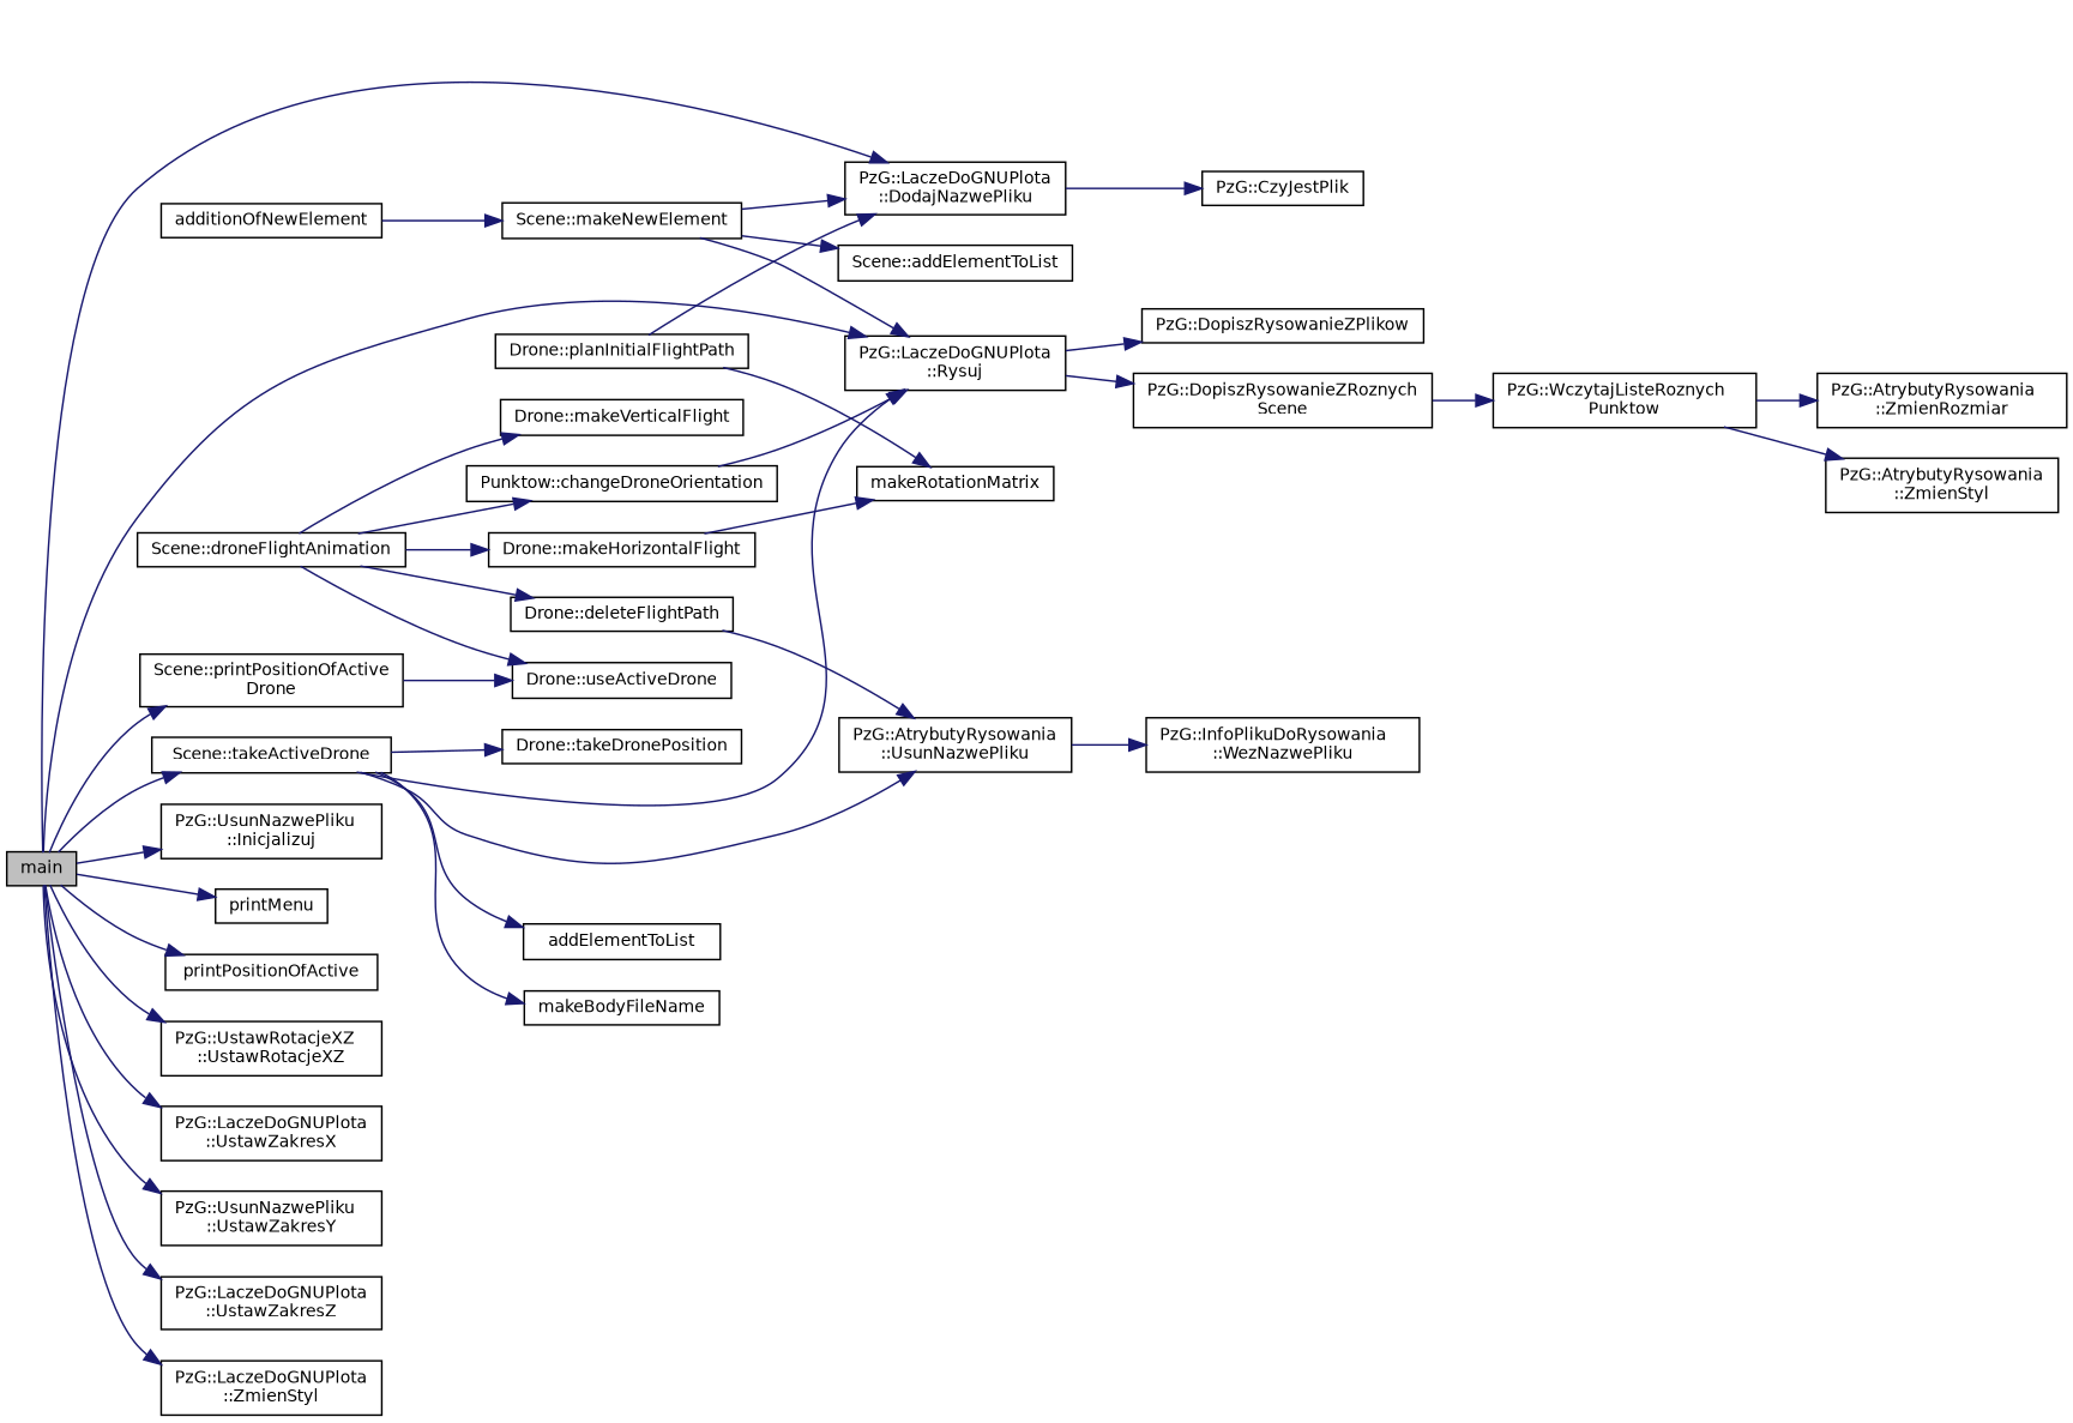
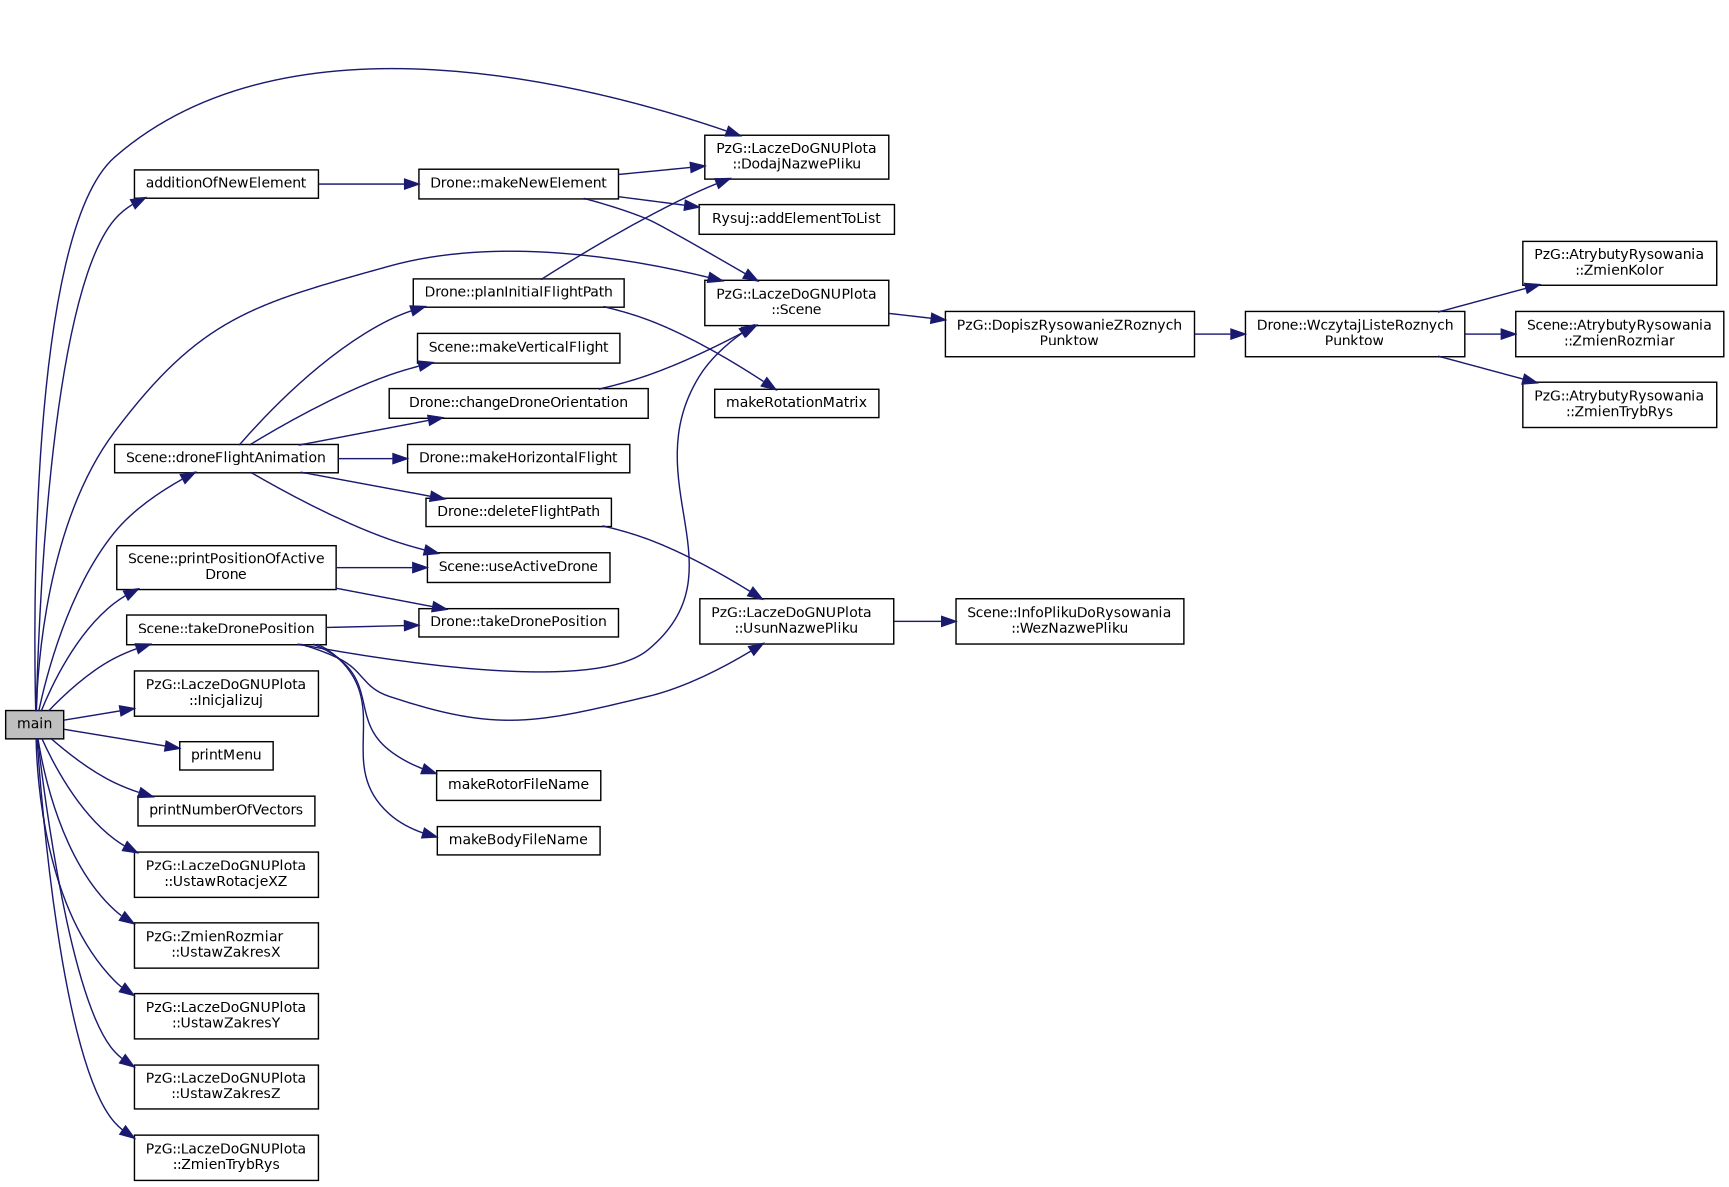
  digraph {
    rankdir=LR
    node [color=black fillcolor=white fontname=Helvetica fontsize=10 shape=record style=filled]
    edge [color=midnightblue fontname=Helvetica fontsize=10 labelfontname=Helvetica labelfontsize=10 style=solid]
    n1 [fillcolor=grey75 fontcolor=black height=0.2 label=main width=0.4]
    n2 [height=0.2 label=additionOfNewElement width=0.4]
    n3 [height=0.2 label="PzG::LaczeDoGNUPlota\l::DodajNazwePliku" width=0.4]
-   n4 [height=0.2 label="PzG::LaczeDoGNUPlota\l::Rysuj" width=0.4]
+   n4 [height=0.2 label="PzG::LaczeDoGNUPlota\l::Scene" width=0.4]
    n5 [height=0.2 label="Scene::droneFlightAnimation" width=0.4]
-   n6 [height=0.2 label="PzG::UsunNazwePliku\l::Inicjalizuj" width=0.4]
+   n6 [height=0.2 label="PzG::LaczeDoGNUPlota\l::Inicjalizuj" width=0.4]
    n7 [height=0.2 label=printMenu width=0.4]
-   n8 [height=0.2 label=printPositionOfActive width=0.4]
+   n8 [height=0.2 label=printNumberOfVectors width=0.4]
    n9 [height=0.2 label="Scene::printPositionOfActive\lDrone" width=0.4]
-   n10 [height=0.2 label="Scene::takeActiveDrone" width=0.4]
-   n11 [height=0.2 label="PzG::UstawRotacjeXZ\l::UstawRotacjeXZ" width=0.4]
-   n12 [height=0.2 label="PzG::LaczeDoGNUPlota\l::UstawZakresX" width=0.4]
-   n13 [height=0.2 label="PzG::UsunNazwePliku\l::UstawZakresY" width=0.4]
+   n10 [height=0.2 label="Scene::takeDronePosition" width=0.4]
+   n11 [height=0.2 label="PzG::LaczeDoGNUPlota\l::UstawRotacjeXZ" width=0.4]
+   n12 [height=0.2 label="PzG::ZmienRozmiar\l::UstawZakresX" width=0.4]
+   n13 [height=0.2 label="PzG::LaczeDoGNUPlota\l::UstawZakresY" width=0.4]
    n14 [height=0.2 label="PzG::LaczeDoGNUPlota\l::UstawZakresZ" width=0.4]
-   n15 [height=0.2 label="PzG::LaczeDoGNUPlota\l::ZmienStyl" width=0.4]
-   n16 [height=0.2 label="Scene::makeNewElement" width=0.4]
-   n17 [height=0.2 label="PzG::CzyJestPlik" width=0.4]
-   n18 [height=0.2 label="PzG::DopiszRysowanieZPlikow" width=0.4]
-   n19 [height=0.2 label="PzG::DopiszRysowanieZRoznych\lScene" width=0.4]
-   n20 [height=0.2 label="Punktow::changeDroneOrientation" width=0.4]
+   n15 [height=0.2 label="PzG::LaczeDoGNUPlota\l::ZmienTrybRys" width=0.4]
+   n16 [height=0.2 label="Drone::makeNewElement" width=0.4]
+   n19 [height=0.2 label="PzG::DopiszRysowanieZRoznych\lPunktow" width=0.4]
+   n20 [height=0.2 label="Drone::changeDroneOrientation" width=0.4]
    n21 [height=0.2 label="Drone::deleteFlightPath" width=0.4]
    n22 [height=0.2 label="Drone::makeHorizontalFlight" width=0.4]
-   n23 [height=0.2 label="Drone::makeVerticalFlight" width=0.4]
+   n23 [height=0.2 label="Scene::makeVerticalFlight" width=0.4]
    n24 [height=0.2 label="Drone::planInitialFlightPath" width=0.4]
-   n25 [height=0.2 label="Drone::useActiveDrone" width=0.4]
+   n25 [height=0.2 label="Scene::useActiveDrone" width=0.4]
    n26 [height=0.2 label="Drone::takeDronePosition" width=0.4]
-   n27 [height=0.2 label="PzG::AtrybutyRysowania\l::UsunNazwePliku" width=0.4]
+   n27 [height=0.2 label="PzG::LaczeDoGNUPlota\l::UsunNazwePliku" width=0.4]
    n28 [height=0.2 label=makeBodyFileName width=0.4]
-   n29 [height=0.2 label=addElementToList width=0.4]
-   n30 [height=0.2 label="Scene::addElementToList" width=0.4]
-   n31 [height=0.2 label="PzG::WczytajListeRoznych\lPunktow" width=0.4]
-   n33 [height=0.2 label="PzG::AtrybutyRysowania\l::ZmienRozmiar" width=0.4]
-   n34 [height=0.2 label="PzG::AtrybutyRysowania\l::ZmienStyl" width=0.4]
-   n35 [height=0.2 label="PzG::InfoPlikuDoRysowania\l::WezNazwePliku" width=0.4]
+   n29 [height=0.2 label=makeRotorFileName width=0.4]
+   n30 [height=0.2 label="Rysuj::addElementToList" width=0.4]
+   n31 [height=0.2 label="Drone::WczytajListeRoznych\lPunktow" width=0.4]
+   n32 [height=0.2 label="PzG::AtrybutyRysowania\l::ZmienKolor" width=0.4]
+   n33 [height=0.2 label="Scene::AtrybutyRysowania\l::ZmienRozmiar" width=0.4]
+   n34 [height=0.2 label="PzG::AtrybutyRysowania\l::ZmienTrybRys" width=0.4]
+   n35 [height=0.2 label="Scene::InfoPlikuDoRysowania\l::WezNazwePliku" width=0.4]
    n36 [height=0.2 label=makeRotationMatrix width=0.4]
+   n1 -> n2
    n1 -> n3
    n1 -> n4
+   n1 -> n5
    n1 -> n6
    n1 -> n7
    n1 -> n8
    n1 -> n9
    n1 -> n10
    n1 -> n11
    n1 -> n12
    n1 -> n13
    n1 -> n14
    n1 -> n15
    n2 -> n16
-   n3 -> n17
-   n4 -> n18
    n4 -> n19
    n5 -> n20
    n5 -> n21
    n5 -> n22
    n5 -> n23
+   n5 -> n24
    n5 -> n25
    n9 -> n25
+   n9 -> n26
    n10 -> n4
    n10 -> n26
    n10 -> n27
    n10 -> n28
    n10 -> n29
    n16 -> n3
    n16 -> n4
    n16 -> n30
    n19 -> n31
    n20 -> n4
    n21 -> n27
-   n22 -> n36
    n24 -> n3
    n24 -> n36
    n27 -> n35
+   n31 -> n32
    n31 -> n33
    n31 -> n34
  }
